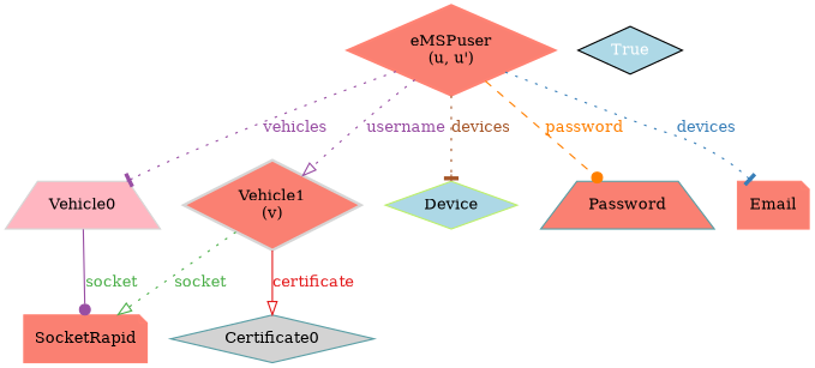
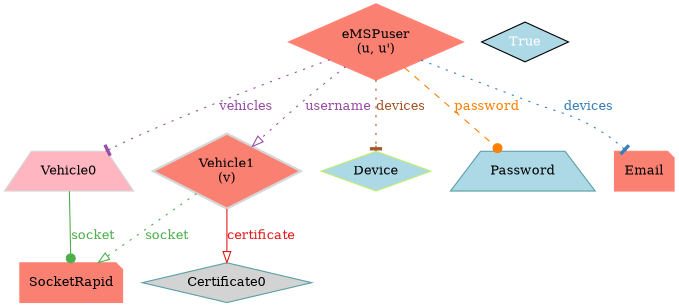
  digraph {
    fontsize=12
    rankdir=TB
    node [color="#ff8273" fillcolor=salmon fontcolor="#000000" fontsize=12 shape=diamond style="filled, solid"]
    edge [arrowhead=onormal color="#4daf4a" dir=forward fontcolor="#4daf4a" fontsize=12 style=dotted weight=1]
    n1 [color="#d6d6d6" fillcolor=lightpink label=Vehicle0 shape=trapezium uuid=Vehicle0]
    n2 [label=SocketRapid shape=note uuid=SocketRapid]
    n3 [color="#d6d6d6" label="Vehicle1\n(v)" style="filled, bold" uuid=Vehicle1]
    n4 [color="#5a9ea5" fillcolor=lightgrey label=Certificate0 uuid=Certificate0]
    n5 [label="eMSPuser\n(u, u')" style="filled, bold" uuid=eMSPuser]
    n6 [color="#bdef6b" fillcolor=lightblue label=Device uuid=Device]
-   n7 [color="#5a9ea5" label=Password shape=trapezium uuid=Password]
+   n7 [color="#5a9ea5" fillcolor=lightblue label=Password shape=trapezium uuid=Password]
    n8 [label=Email shape=note uuid=Email]
    n9 [color="#000000" fillcolor=lightblue fontcolor="#FFFFFF" label=True uuid=True]
-   n1 -> n2 [arrowhead=dot color="#984ea3" label=socket style=solid uuid="<Vehicle0, SocketRapid>"]
+   n1 -> n2 [arrowhead=dot label=socket style=solid uuid="<Vehicle0, SocketRapid>"]
    n3 -> n2 [label=socket uuid="<Vehicle1, SocketRapid>"]
    n3 -> n4 [color="#e41a1c" fontcolor="#e41a1c" label=certificate style=solid uuid="<Vehicle1, Certificate0>"]
    n5 -> n1 [arrowhead=tee color="#984ea3" fontcolor="#984ea3" label=vehicles uuid="<eMSPuser, Vehicle0>"]
    n5 -> n3 [color="#984ea3" fontcolor="#984ea3" label=username uuid="<eMSPuser, Vehicle1>"]
    n5 -> n6 [arrowhead=tee color="#a65628" fontcolor="#a65628" label=devices uuid="<eMSPuser, Device>"]
    n5 -> n7 [arrowhead=dot color="#ff7f00" fontcolor="#ff7f00" label=password style=dashed uuid="<eMSPuser, Password>"]
    n5 -> n8 [arrowhead=tee color="#377eb8" fontcolor="#377eb8" label=devices uuid="<eMSPuser, Email>"]
  }
